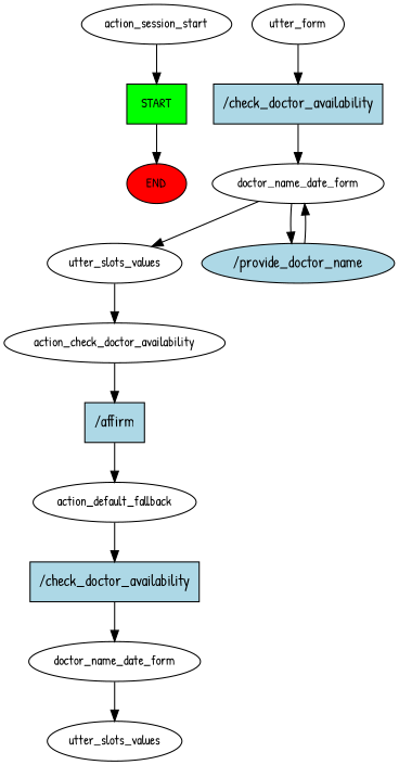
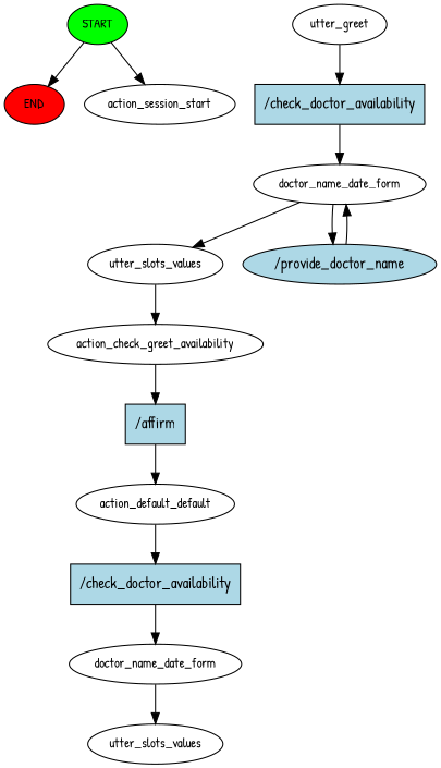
  digraph {
    fontname="Patrick Hand"
    node [fontname="Patrick Hand" fontsize=12]
    edge [fontname="Patrick Hand"]
-   n1 [fillcolor=green label=START style=filled shape=box]
+   n1 [fillcolor=green label=START style=filled]
    n2 [fillcolor=red label=END style=filled]
    n3 [label=action_session_start]
-   n4 [label=utter_form]
+   n4 [label=utter_greet]
    n5 [fillcolor=lightblue label="/check_doctor_availability" shape=rect style=filled fontsize=""]
    n6 [label=doctor_name_date_form]
    n7 [label=utter_slots_values]
    n8 [fillcolor=lightblue label="/provide_doctor_name" shape=ellipse style=filled fontsize=""]
-   n9 [label=action_check_doctor_availability]
+   n9 [label=action_check_greet_availability]
    n10 [fillcolor=lightblue label="/affirm" shape=rect style=filled fontsize=""]
-   n11 [label=action_default_fallback]
+   n11 [label=action_default_default]
    n12 [fillcolor=lightblue label="/check_doctor_availability" shape=rect style=filled fontsize=""]
    n13 [label=doctor_name_date_form]
    n14 [label=utter_slots_values]
    n1 -> n2
-   n3 -> n1
+   n1 -> n3
    n4 -> n5
    n5 -> n6
    n6 -> n7
    n6 -> n8
    n7 -> n9
    n8 -> n6
    n9 -> n10
    n10 -> n11
    n11 -> n12
    n12 -> n13
    n13 -> n14
  }
